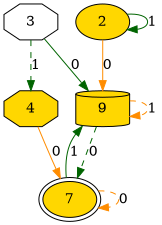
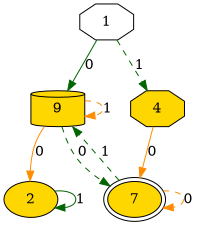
  digraph {
    node [fillcolor=gold shape=octagon style=filled]
    edge [color=darkgreen style=dashed]
-   1 [fillcolor=white label=3]
+   1 [fillcolor=white]
    n2 [label=9 shape=cylinder]
    4
    2 [shape=ellipse]
    n5 [label=7 peripheries=2 shape=ellipse]
    1 -> n2 [label=0 style=solid]
    1 -> 4 [label=1]
    n2 -> n2 [color=darkorange label=1]
    n2 -> n5 [label=0]
    4 -> n5 [color=darkorange label=0 style=solid]
-   2 -> n2 [color=darkorange label=0 style=solid]
+   n2 -> 2 [color=darkorange label=0 style=solid]
    2 -> 2 [label=1 style=solid]
-   n5 -> n2 [label=1 style=solid]
+   n5 -> n2 [label=1]
    n5 -> n5 [color=darkorange label=0]
  }
